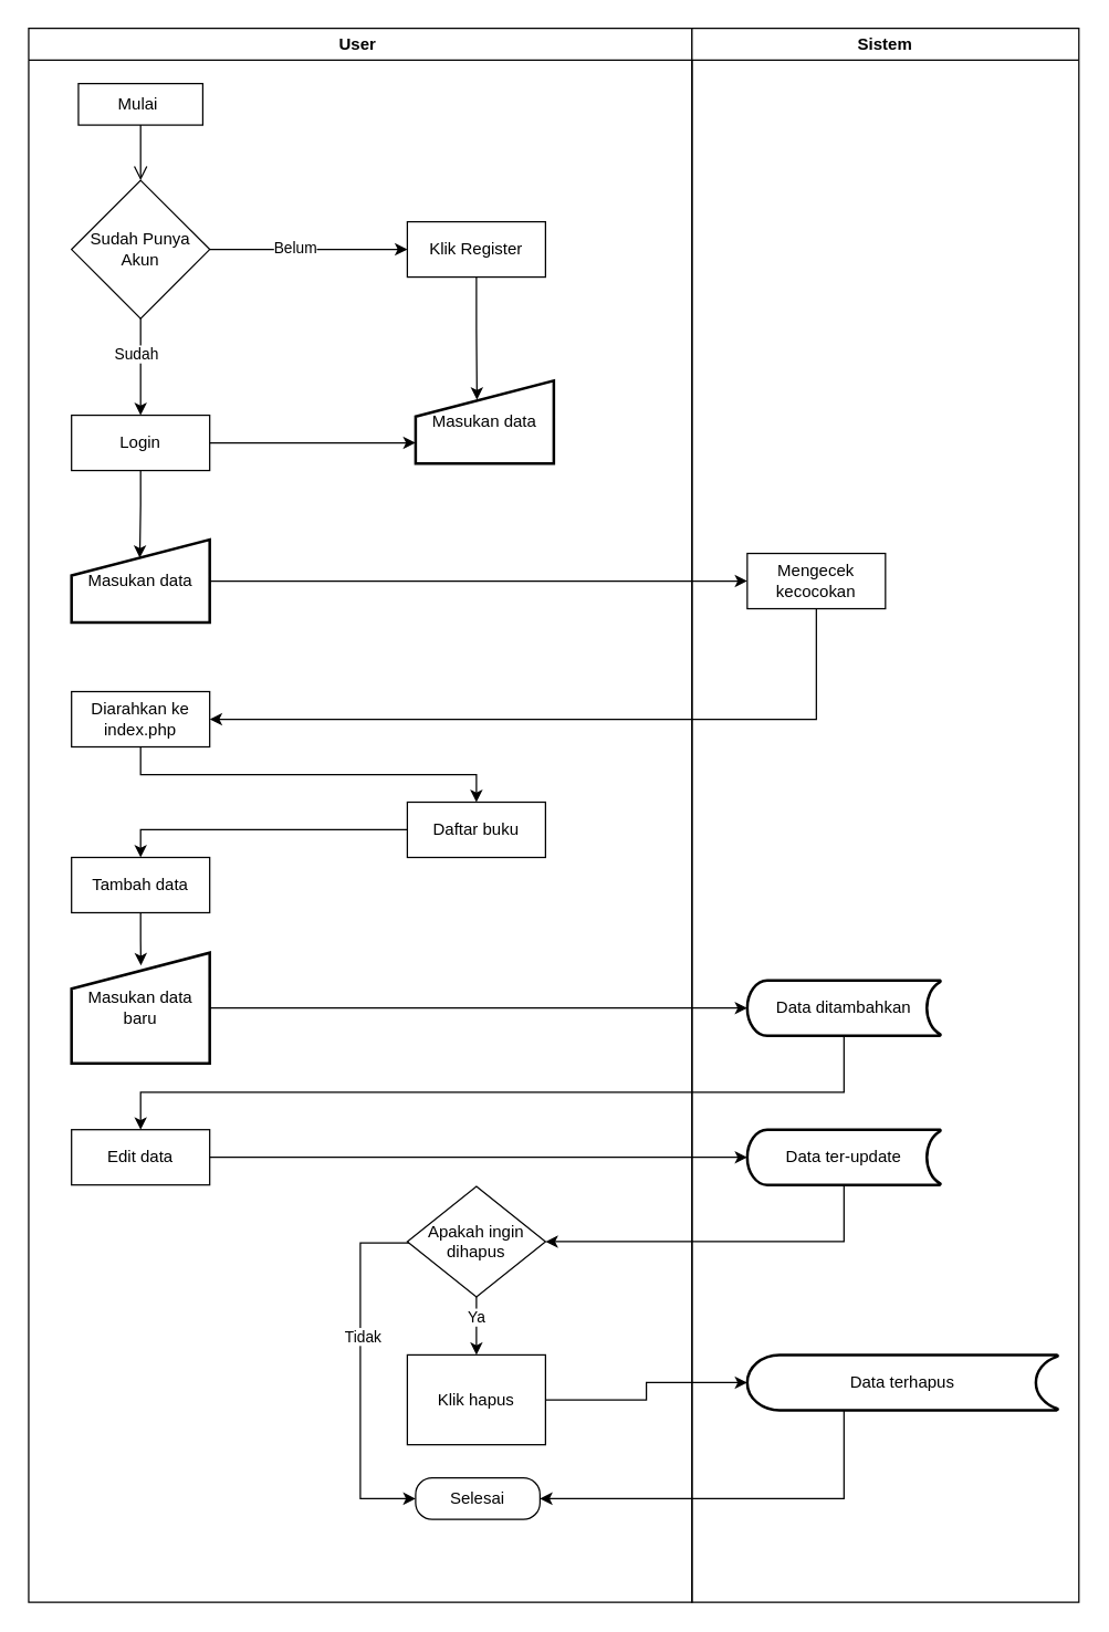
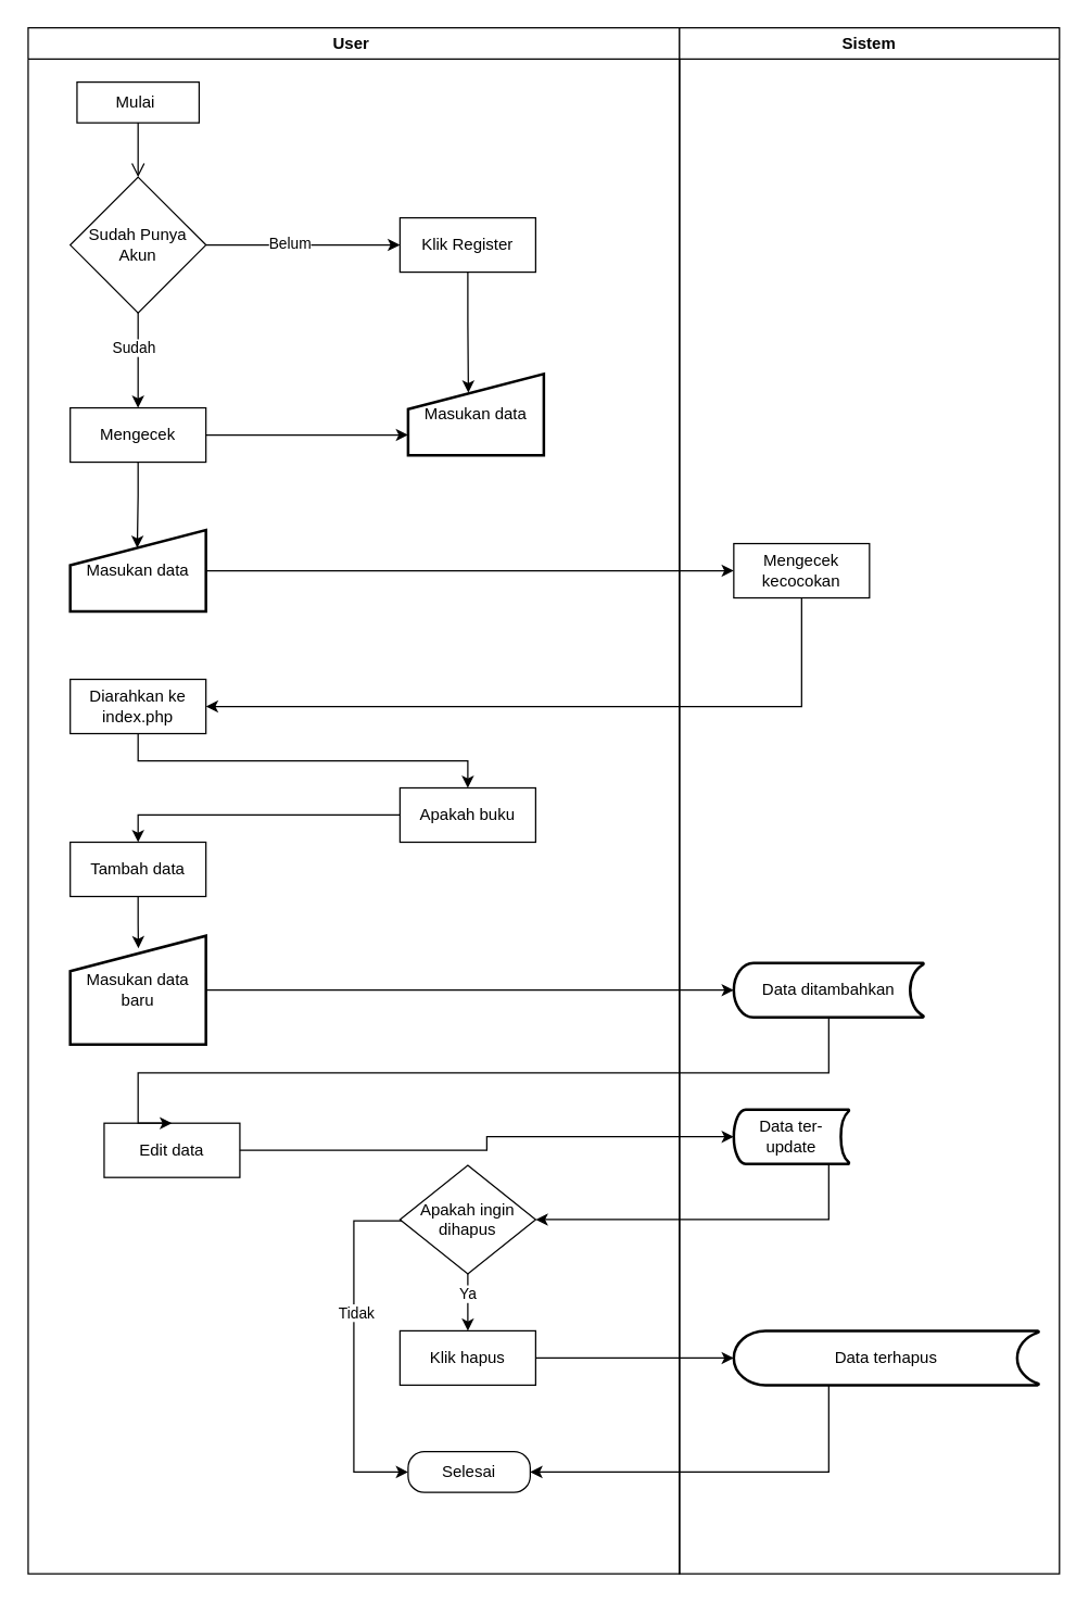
  <mxCell id="0" />
  <mxCell id="1" parent="0" />
  <mxCell id="2" value="User&amp;nbsp;" style="swimlane;whiteSpace=wrap;html=1;fillColor=none;" vertex="1" parent="1"><mxGeometry x="20" y="20" width="480" height="1139" as="geometry" /></mxCell>
  <mxCell id="3" value="Mulai&amp;nbsp;" style="whiteSpace=wrap;html=1;arcSize=40;fillColor=none;rounded=0;" vertex="1" parent="2"><mxGeometry x="36" y="40" width="90" height="30" as="geometry" /></mxCell>
  <mxCell id="4" style="edgeStyle=orthogonalEdgeStyle;rounded=0;orthogonalLoop=1;jettySize=auto;html=1;entryX=0;entryY=0.5;entryDx=0;entryDy=0;" edge="1" parent="2" source="8" target="11"><mxGeometry relative="1" as="geometry" /></mxCell>
  <mxCell id="5" value="Belum" style="edgeLabel;html=1;align=center;verticalAlign=middle;resizable=0;points=[];" vertex="1" connectable="0" parent="4"><mxGeometry x="-0.14" y="2" relative="1" as="geometry"><mxPoint as="offset" /></mxGeometry></mxCell>
  <mxCell id="6" style="edgeStyle=orthogonalEdgeStyle;rounded=0;orthogonalLoop=1;jettySize=auto;html=1;entryX=0.5;entryY=0;entryDx=0;entryDy=0;" edge="1" parent="2" source="8" target="14"><mxGeometry relative="1" as="geometry" /></mxCell>
  <mxCell id="7" value="Sudah" style="edgeLabel;html=1;align=center;verticalAlign=middle;resizable=0;points=[];" vertex="1" connectable="0" parent="6"><mxGeometry x="-0.288" y="-4" relative="1" as="geometry"><mxPoint as="offset" /></mxGeometry></mxCell>
  <mxCell id="8" value="Sudah Punya Akun" style="shape=rhombus;perimeter=rhombusPerimeter;whiteSpace=wrap;html=1;align=center;fillColor=none;" vertex="1" parent="2"><mxGeometry x="31" y="110" width="100" height="100" as="geometry" /></mxCell>
  <mxCell id="9" value="" style="edgeStyle=orthogonalEdgeStyle;html=1;verticalAlign=bottom;endArrow=open;endSize=8;strokeColor=default;rounded=0;" edge="1" parent="2" source="3" target="8"><mxGeometry relative="1" as="geometry"><mxPoint x="85" y="150" as="targetPoint" /></mxGeometry></mxCell>
  <mxCell id="10" style="edgeStyle=orthogonalEdgeStyle;rounded=0;orthogonalLoop=1;jettySize=auto;html=1;entryX=0.444;entryY=0.23;entryDx=0;entryDy=0;entryPerimeter=0;" edge="1" parent="2" source="11" target="15"><mxGeometry relative="1" as="geometry" /></mxCell>
  <mxCell id="11" value="Klik Register" style="whiteSpace=wrap;html=1;align=center;fillColor=none;" vertex="1" parent="2"><mxGeometry x="274" y="140" width="100" height="40" as="geometry" /></mxCell>
  <mxCell id="12" style="edgeStyle=orthogonalEdgeStyle;rounded=0;orthogonalLoop=1;jettySize=auto;html=1;entryX=0;entryY=0.75;entryDx=0;entryDy=0;" edge="1" parent="2" source="14" target="15"><mxGeometry relative="1" as="geometry" /></mxCell>
  <mxCell id="13" style="edgeStyle=orthogonalEdgeStyle;rounded=0;orthogonalLoop=1;jettySize=auto;html=1;entryX=0.494;entryY=0.22;entryDx=0;entryDy=0;entryPerimeter=0;" edge="1" parent="2" source="14" target="16"><mxGeometry relative="1" as="geometry" /></mxCell>
- <mxCell id="14" value="Login" style="whiteSpace=wrap;html=1;align=center;fillColor=none;" vertex="1" parent="2"><mxGeometry x="31" y="280" width="100" height="40" as="geometry" /></mxCell>
+ <mxCell id="14" value="Mengecek" style="whiteSpace=wrap;html=1;align=center;fillColor=none;" vertex="1" parent="2"><mxGeometry x="31" y="280" width="100" height="40" as="geometry" /></mxCell>
  <mxCell id="15" value="Masukan data" style="html=1;strokeWidth=2;shape=manualInput;whiteSpace=wrap;rounded=0;size=26;arcSize=11;fillColor=none;" vertex="1" parent="2"><mxGeometry x="280" y="255" width="100" height="60" as="geometry" /></mxCell>
  <mxCell id="16" value="Masukan data" style="html=1;strokeWidth=2;shape=manualInput;whiteSpace=wrap;rounded=0;size=26;arcSize=11;fillColor=none;" vertex="1" parent="2"><mxGeometry x="31" y="370" width="100" height="60" as="geometry" /></mxCell>
  <mxCell id="17" style="edgeStyle=orthogonalEdgeStyle;rounded=0;orthogonalLoop=1;jettySize=auto;html=1;entryX=0.5;entryY=0;entryDx=0;entryDy=0;" edge="1" parent="2" source="18" target="20"><mxGeometry relative="1" as="geometry"><Array as="points"><mxPoint x="81" y="540" /><mxPoint x="324" y="540" /></Array></mxGeometry></mxCell>
  <mxCell id="18" value="Diarahkan ke index.php" style="whiteSpace=wrap;html=1;align=center;fillColor=none;" vertex="1" parent="2"><mxGeometry x="31" y="480" width="100" height="40" as="geometry" /></mxCell>
  <mxCell id="19" style="edgeStyle=orthogonalEdgeStyle;rounded=0;orthogonalLoop=1;jettySize=auto;html=1;entryX=0.5;entryY=0;entryDx=0;entryDy=0;" edge="1" parent="2" source="20" target="22"><mxGeometry relative="1" as="geometry" /></mxCell>
- <mxCell id="20" value="Daftar buku" style="whiteSpace=wrap;html=1;align=center;fillColor=none;" vertex="1" parent="2"><mxGeometry x="274" y="560" width="100" height="40" as="geometry" /></mxCell>
+ <mxCell id="20" value="Apakah buku" style="whiteSpace=wrap;html=1;align=center;fillColor=none;" vertex="1" parent="2"><mxGeometry x="274" y="560" width="100" height="40" as="geometry" /></mxCell>
  <mxCell id="21" style="edgeStyle=orthogonalEdgeStyle;rounded=0;orthogonalLoop=1;jettySize=auto;html=1;entryX=0.502;entryY=0.115;entryDx=0;entryDy=0;entryPerimeter=0;" edge="1" parent="2" source="22" target="23"><mxGeometry relative="1" as="geometry" /></mxCell>
  <mxCell id="22" value="Tambah data" style="whiteSpace=wrap;html=1;align=center;fillColor=none;" vertex="1" parent="2"><mxGeometry x="31" y="600" width="100" height="40" as="geometry" /></mxCell>
  <mxCell id="23" value="Masukan data baru" style="html=1;strokeWidth=2;shape=manualInput;whiteSpace=wrap;rounded=0;size=26;arcSize=11;fillColor=none;" vertex="1" parent="2"><mxGeometry x="31" y="669" width="100" height="80" as="geometry" /></mxCell>
- <mxCell id="24" value="Edit data" style="whiteSpace=wrap;html=1;align=center;fillColor=none;" vertex="1" parent="2"><mxGeometry x="31" y="797" width="100" height="40" as="geometry" /></mxCell>
+ <mxCell id="24" value="Edit data" style="whiteSpace=wrap;html=1;align=center;fillColor=none;" vertex="1" parent="2"><mxGeometry x="56" y="807" width="100" height="40" as="geometry" /></mxCell>
  <mxCell id="25" style="edgeStyle=orthogonalEdgeStyle;rounded=0;orthogonalLoop=1;jettySize=auto;html=1;" edge="1" parent="2" source="29" target="30"><mxGeometry relative="1" as="geometry" /></mxCell>
  <mxCell id="26" value="Ya" style="edgeLabel;html=1;align=center;verticalAlign=middle;resizable=0;points=[];" vertex="1" connectable="0" parent="25"><mxGeometry x="-0.323" y="-1" relative="1" as="geometry"><mxPoint as="offset" /></mxGeometry></mxCell>
  <mxCell id="27" style="edgeStyle=orthogonalEdgeStyle;rounded=0;orthogonalLoop=1;jettySize=auto;html=1;entryX=0;entryY=0.5;entryDx=0;entryDy=0;" edge="1" parent="2" source="29" target="31"><mxGeometry relative="1" as="geometry"><Array as="points"><mxPoint x="240" y="879" /><mxPoint x="240" y="1064" /></Array></mxGeometry></mxCell>
  <mxCell id="28" value="Tidak" style="edgeLabel;html=1;align=center;verticalAlign=middle;resizable=0;points=[];" vertex="1" connectable="0" parent="27"><mxGeometry x="-0.206" y="1" relative="1" as="geometry"><mxPoint as="offset" /></mxGeometry></mxCell>
  <mxCell id="29" value="Apakah ingin dihapus" style="shape=rhombus;perimeter=rhombusPerimeter;whiteSpace=wrap;html=1;align=center;fillColor=none;" vertex="1" parent="2"><mxGeometry x="274" y="838" width="100" height="80" as="geometry" /></mxCell>
- <mxCell id="30" value="Klik hapus" style="whiteSpace=wrap;html=1;align=center;fillColor=none;" vertex="1" parent="2"><mxGeometry x="274" y="960" width="100" height="65" as="geometry" /></mxCell>
+ <mxCell id="30" value="Klik hapus" style="whiteSpace=wrap;html=1;align=center;fillColor=none;" vertex="1" parent="2"><mxGeometry x="274" y="960" width="100" height="40" as="geometry" /></mxCell>
  <mxCell id="31" value="Selesai" style="rounded=1;whiteSpace=wrap;html=1;arcSize=40;fillColor=none;" vertex="1" parent="2"><mxGeometry x="280" y="1049" width="90" height="30" as="geometry" /></mxCell>
  <mxCell id="32" value="Sistem" style="swimlane;whiteSpace=wrap;html=1;" vertex="1" parent="1"><mxGeometry x="500" y="20" width="280" height="1139" as="geometry" /></mxCell>
  <mxCell id="33" value="Mengecek kecocokan" style="whiteSpace=wrap;html=1;align=center;fillColor=none;" vertex="1" parent="32"><mxGeometry x="40" y="380" width="100" height="40" as="geometry" /></mxCell>
  <mxCell id="34" value="Data ditambahkan" style="strokeWidth=2;html=1;shape=mxgraph.flowchart.stored_data;whiteSpace=wrap;fillColor=none;gradientColor=none;" vertex="1" parent="32"><mxGeometry x="40" y="689" width="140" height="40" as="geometry" /></mxCell>
- <mxCell id="35" value="Data ter-update" style="strokeWidth=2;html=1;shape=mxgraph.flowchart.stored_data;whiteSpace=wrap;fillColor=none;gradientColor=none;" vertex="1" parent="32"><mxGeometry x="40" y="797" width="140" height="40" as="geometry" /></mxCell>
+ <mxCell id="35" value="Data ter-update" style="strokeWidth=2;html=1;shape=mxgraph.flowchart.stored_data;whiteSpace=wrap;fillColor=none;gradientColor=none;" vertex="1" parent="32"><mxGeometry x="40" y="797" width="85" height="40" as="geometry" /></mxCell>
  <mxCell id="36" value="Data terhapus" style="strokeWidth=2;html=1;shape=mxgraph.flowchart.stored_data;whiteSpace=wrap;fillColor=none;gradientColor=none;" vertex="1" parent="32"><mxGeometry x="40" y="960" width="225" height="40" as="geometry" /></mxCell>
  <mxCell id="37" style="edgeStyle=orthogonalEdgeStyle;rounded=0;orthogonalLoop=1;jettySize=auto;html=1;entryX=0;entryY=0.5;entryDx=0;entryDy=0;" edge="1" parent="1" source="16" target="33"><mxGeometry relative="1" as="geometry" /></mxCell>
  <mxCell id="38" style="edgeStyle=orthogonalEdgeStyle;rounded=0;orthogonalLoop=1;jettySize=auto;html=1;entryX=1;entryY=0.5;entryDx=0;entryDy=0;" edge="1" parent="1" source="33" target="18"><mxGeometry relative="1" as="geometry"><Array as="points"><mxPoint x="590" y="520" /></Array></mxGeometry></mxCell>
  <mxCell id="39" style="edgeStyle=orthogonalEdgeStyle;rounded=0;orthogonalLoop=1;jettySize=auto;html=1;entryX=0;entryY=0.5;entryDx=0;entryDy=0;entryPerimeter=0;" edge="1" parent="1" source="23" target="34"><mxGeometry relative="1" as="geometry" /></mxCell>
  <mxCell id="40" style="edgeStyle=orthogonalEdgeStyle;rounded=0;orthogonalLoop=1;jettySize=auto;html=1;entryX=0.5;entryY=0;entryDx=0;entryDy=0;" edge="1" parent="1" source="34" target="24"><mxGeometry relative="1" as="geometry"><Array as="points"><mxPoint x="610" y="790" /><mxPoint x="101" y="790" /></Array></mxGeometry></mxCell>
  <mxCell id="41" style="edgeStyle=orthogonalEdgeStyle;rounded=0;orthogonalLoop=1;jettySize=auto;html=1;entryX=0;entryY=0.5;entryDx=0;entryDy=0;entryPerimeter=0;" edge="1" parent="1" source="24" target="35"><mxGeometry relative="1" as="geometry" /></mxCell>
  <mxCell id="42" style="edgeStyle=orthogonalEdgeStyle;rounded=0;orthogonalLoop=1;jettySize=auto;html=1;entryX=1;entryY=0.5;entryDx=0;entryDy=0;" edge="1" parent="1" source="35" target="29"><mxGeometry relative="1" as="geometry"><Array as="points"><mxPoint x="610" y="898" /></Array></mxGeometry></mxCell>
  <mxCell id="43" style="edgeStyle=orthogonalEdgeStyle;rounded=0;orthogonalLoop=1;jettySize=auto;html=1;entryX=0;entryY=0.5;entryDx=0;entryDy=0;entryPerimeter=0;" edge="1" parent="1" source="30" target="36"><mxGeometry relative="1" as="geometry" /></mxCell>
  <mxCell id="44" style="edgeStyle=orthogonalEdgeStyle;rounded=0;orthogonalLoop=1;jettySize=auto;html=1;entryX=1;entryY=0.5;entryDx=0;entryDy=0;" edge="1" parent="1" source="36" target="31"><mxGeometry relative="1" as="geometry"><Array as="points"><mxPoint x="610" y="1084" /></Array></mxGeometry></mxCell>
